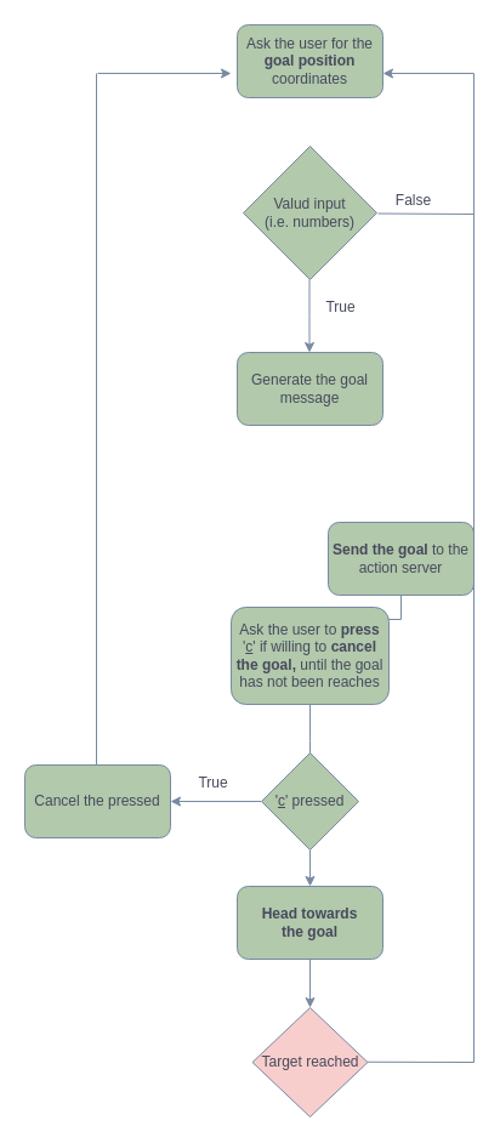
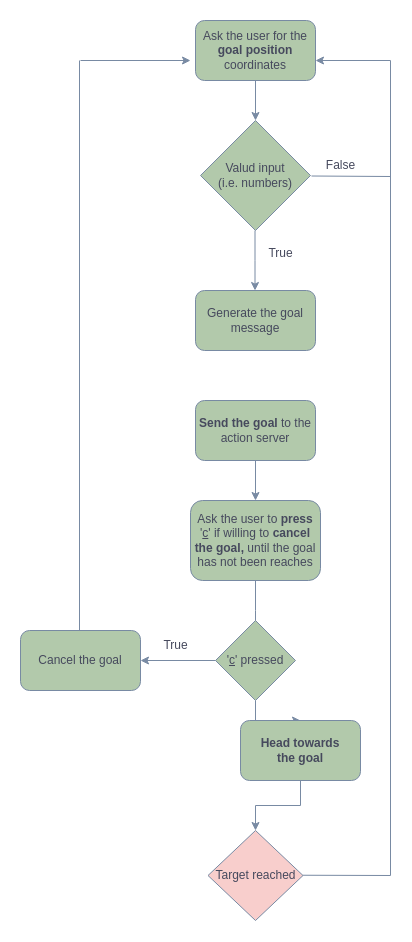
  <mxCell id="0" />
  <mxCell id="1" parent="0" />
+ <mxCell id="2" value="" style="edgeStyle=orthogonalEdgeStyle;rounded=0;orthogonalLoop=1;jettySize=auto;html=1;strokeColor=#788AA3;fontColor=#46495D;fillColor=#B2C9AB;" edge="1" parent="1" source="3" target="4"><mxGeometry relative="1" as="geometry" /></mxCell>
  <mxCell id="3" value="Ask the user for the &lt;b&gt;goal position&lt;/b&gt; coordinates" style="rounded=1;whiteSpace=wrap;html=1;fillColor=#B2C9AB;strokeColor=#788AA3;fontColor=#46495D;labelBackgroundColor=none;" parent="1" vertex="1"><mxGeometry x="195" y="20" width="120" height="60" as="geometry" /></mxCell>
  <mxCell id="4" value="Valud input&lt;br&gt;(i.e. numbers)" style="rhombus;whiteSpace=wrap;html=1;strokeColor=#788AA3;fontColor=#46495D;fillColor=#B2C9AB;" vertex="1" parent="1"><mxGeometry x="200" y="120" width="110" height="110" as="geometry" /></mxCell>
  <mxCell id="5" value="False" style="text;html=1;align=center;verticalAlign=middle;resizable=0;points=[];autosize=1;strokeColor=none;fillColor=none;fontColor=#46495D;" vertex="1" parent="1"><mxGeometry x="315" y="150" width="50" height="30" as="geometry" /></mxCell>
  <mxCell id="6" value="" style="endArrow=none;html=1;rounded=0;strokeColor=#788AA3;fontColor=#46495D;fillColor=#B2C9AB;exitX=-0.08;exitY=0.85;exitDx=0;exitDy=0;exitPerimeter=0;" edge="1" parent="1" source="5"><mxGeometry width="50" height="50" relative="1" as="geometry"><mxPoint x="305" y="280" as="sourcePoint" /><mxPoint x="390" y="60" as="targetPoint" /><Array as="points"><mxPoint x="390" y="176" /></Array></mxGeometry></mxCell>
  <mxCell id="7" value="" style="endArrow=classic;html=1;rounded=0;strokeColor=#788AA3;fontColor=#46495D;fillColor=#B2C9AB;" edge="1" parent="1"><mxGeometry width="50" height="50" relative="1" as="geometry"><mxPoint x="390" y="60" as="sourcePoint" /><mxPoint x="315" y="60" as="targetPoint" /><Array as="points" /></mxGeometry></mxCell>
  <mxCell id="8" value="" style="endArrow=classic;html=1;rounded=0;strokeColor=#788AA3;fontColor=#46495D;fillColor=#B2C9AB;" edge="1" parent="1"><mxGeometry width="50" height="50" relative="1" as="geometry"><mxPoint x="254.5" y="230" as="sourcePoint" /><mxPoint x="254.5" y="290" as="targetPoint" /><Array as="points"><mxPoint x="254.5" y="260" /></Array></mxGeometry></mxCell>
  <mxCell id="9" value="Generate the goal message" style="rounded=1;whiteSpace=wrap;html=1;strokeColor=#788AA3;fontColor=#46495D;fillColor=#B2C9AB;" vertex="1" parent="1"><mxGeometry x="195" y="290" width="120" height="60" as="geometry" /></mxCell>
  <mxCell id="10" value="True" style="text;html=1;align=center;verticalAlign=middle;resizable=0;points=[];autosize=1;strokeColor=none;fillColor=none;fontColor=#46495D;" vertex="1" parent="1"><mxGeometry x="255" y="238" width="50" height="30" as="geometry" /></mxCell>
  <mxCell id="11" value="" style="edgeStyle=orthogonalEdgeStyle;rounded=0;orthogonalLoop=1;jettySize=auto;html=1;strokeColor=#788AA3;fontColor=#46495D;fillColor=#B2C9AB;" edge="1" parent="1" source="12" target="14"><mxGeometry relative="1" as="geometry" /></mxCell>
- <mxCell id="12" value="&lt;b&gt;Send the goal&lt;/b&gt; to the action server" style="whiteSpace=wrap;html=1;fillColor=#B2C9AB;strokeColor=#788AA3;fontColor=#46495D;rounded=1;" vertex="1" parent="1"><mxGeometry x="270" y="430" width="120" height="60" as="geometry" /></mxCell>
+ <mxCell id="12" value="&lt;b&gt;Send the goal&lt;/b&gt; to the action server" style="whiteSpace=wrap;html=1;fillColor=#B2C9AB;strokeColor=#788AA3;fontColor=#46495D;rounded=1;" vertex="1" parent="1"><mxGeometry x="195" y="400" width="120" height="60" as="geometry" /></mxCell>
  <mxCell id="13" value="" style="edgeStyle=orthogonalEdgeStyle;rounded=0;orthogonalLoop=1;jettySize=auto;html=1;strokeColor=#788AA3;fontColor=#46495D;fillColor=#B2C9AB;" edge="1" parent="1" source="14"><mxGeometry relative="1" as="geometry"><mxPoint x="255" y="640" as="targetPoint" /></mxGeometry></mxCell>
  <mxCell id="14" value="Ask the user to &lt;b&gt;press &lt;/b&gt;'&lt;u&gt;c&lt;/u&gt;' if willing to &lt;b&gt;cancel the goal, &lt;/b&gt;until the goal has not been reaches" style="whiteSpace=wrap;html=1;fillColor=#B2C9AB;strokeColor=#788AA3;fontColor=#46495D;rounded=1;" vertex="1" parent="1"><mxGeometry x="190" y="500" width="130" height="80" as="geometry" /></mxCell>
  <mxCell id="15" style="edgeStyle=orthogonalEdgeStyle;rounded=0;orthogonalLoop=1;jettySize=auto;html=1;exitX=0;exitY=0.5;exitDx=0;exitDy=0;strokeColor=#788AA3;fontColor=#46495D;fillColor=#B2C9AB;" edge="1" parent="1" source="17" target="19"><mxGeometry relative="1" as="geometry" /></mxCell>
  <mxCell id="16" style="edgeStyle=orthogonalEdgeStyle;rounded=0;orthogonalLoop=1;jettySize=auto;html=1;exitX=0.5;exitY=1;exitDx=0;exitDy=0;entryX=0.5;entryY=0;entryDx=0;entryDy=0;strokeColor=#788AA3;fontColor=#46495D;fillColor=#B2C9AB;" edge="1" parent="1" source="17" target="22"><mxGeometry relative="1" as="geometry" /></mxCell>
  <mxCell id="17" value="'&lt;u&gt;c&lt;/u&gt;' pressed" style="rhombus;whiteSpace=wrap;html=1;strokeColor=#788AA3;fontColor=#46495D;fillColor=#B2C9AB;" vertex="1" parent="1"><mxGeometry x="215" y="620" width="80" height="80" as="geometry" /></mxCell>
  <mxCell id="18" value="True" style="text;html=1;align=center;verticalAlign=middle;resizable=0;points=[];autosize=1;strokeColor=none;fillColor=none;fontColor=#46495D;" vertex="1" parent="1"><mxGeometry x="150" y="630" width="50" height="30" as="geometry" /></mxCell>
- <mxCell id="19" value="Cancel the pressed" style="rounded=1;whiteSpace=wrap;html=1;strokeColor=#788AA3;fontColor=#46495D;fillColor=#B2C9AB;" vertex="1" parent="1"><mxGeometry x="20" y="630" width="120" height="60" as="geometry" /></mxCell>
+ <mxCell id="19" value="Cancel the goal" style="rounded=1;whiteSpace=wrap;html=1;strokeColor=#788AA3;fontColor=#46495D;fillColor=#B2C9AB;" vertex="1" parent="1"><mxGeometry x="20" y="630" width="120" height="60" as="geometry" /></mxCell>
  <mxCell id="20" value="" style="endArrow=none;html=1;rounded=0;strokeColor=#788AA3;fontColor=#46495D;fillColor=#B2C9AB;" edge="1" parent="1"><mxGeometry width="50" height="50" relative="1" as="geometry"><mxPoint x="79" y="630" as="sourcePoint" /><mxPoint x="79" y="60" as="targetPoint" /></mxGeometry></mxCell>
  <mxCell id="21" style="edgeStyle=orthogonalEdgeStyle;rounded=0;orthogonalLoop=1;jettySize=auto;html=1;exitX=0.5;exitY=1;exitDx=0;exitDy=0;entryX=0.5;entryY=0;entryDx=0;entryDy=0;strokeColor=#788AA3;fontColor=#46495D;fillColor=#B2C9AB;" edge="1" parent="1" source="22" target="24"><mxGeometry relative="1" as="geometry" /></mxCell>
- <mxCell id="22" value="&lt;b&gt;Head towards &lt;br&gt;the goal&lt;/b&gt;" style="rounded=1;whiteSpace=wrap;html=1;strokeColor=#788AA3;fontColor=#46495D;fillColor=#B2C9AB;" vertex="1" parent="1"><mxGeometry x="195" y="730" width="120" height="60" as="geometry" /></mxCell>
+ <mxCell id="22" value="&lt;b&gt;Head towards &lt;br&gt;the goal&lt;/b&gt;" style="rounded=1;whiteSpace=wrap;html=1;strokeColor=#788AA3;fontColor=#46495D;fillColor=#B2C9AB;" vertex="1" parent="1"><mxGeometry x="240" y="720" width="120" height="60" as="geometry" /></mxCell>
  <mxCell id="23" value="" style="endArrow=classic;html=1;rounded=0;strokeColor=#788AA3;fontColor=#46495D;fillColor=#B2C9AB;" edge="1" parent="1"><mxGeometry width="50" height="50" relative="1" as="geometry"><mxPoint x="80" y="60" as="sourcePoint" /><mxPoint x="190" y="60" as="targetPoint" /></mxGeometry></mxCell>
  <mxCell id="24" value="Target reached" style="rhombus;whiteSpace=wrap;html=1;strokeColor=#788AA3;fontColor=#46495D;fillColor=#f8cecc;" vertex="1" parent="1"><mxGeometry x="207.5" y="830" width="95" height="90" as="geometry" /></mxCell>
  <mxCell id="25" value="" style="endArrow=none;html=1;rounded=0;strokeColor=#788AA3;fontColor=#46495D;fillColor=#B2C9AB;" edge="1" parent="1"><mxGeometry width="50" height="50" relative="1" as="geometry"><mxPoint x="302.5" y="874.74" as="sourcePoint" /><mxPoint x="390" y="875" as="targetPoint" /></mxGeometry></mxCell>
  <mxCell id="26" value="" style="endArrow=none;html=1;rounded=0;strokeColor=#788AA3;fontColor=#46495D;fillColor=#B2C9AB;" edge="1" parent="1"><mxGeometry width="50" height="50" relative="1" as="geometry"><mxPoint x="390" y="875" as="sourcePoint" /><mxPoint x="390" y="174.516" as="targetPoint" /></mxGeometry></mxCell>
